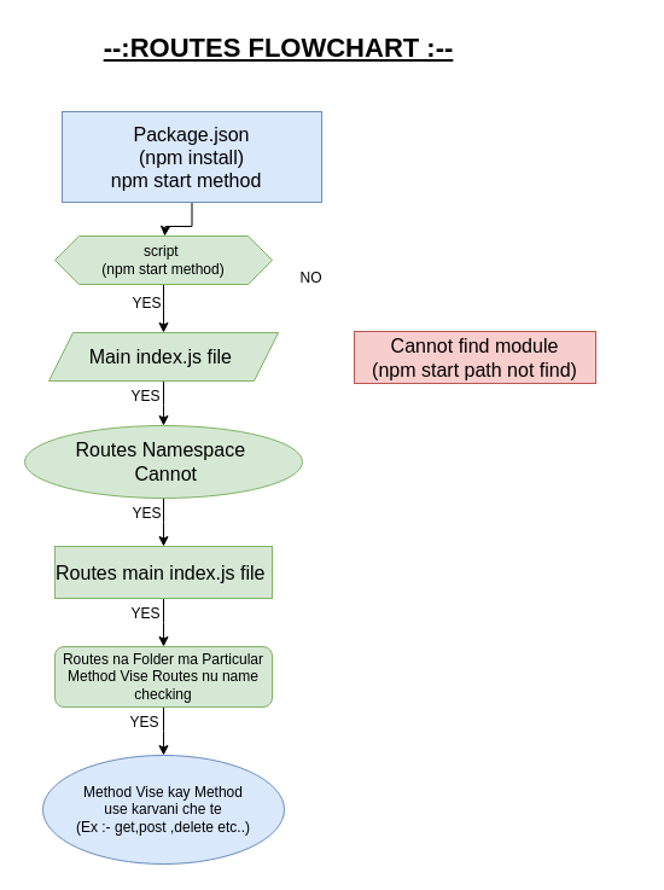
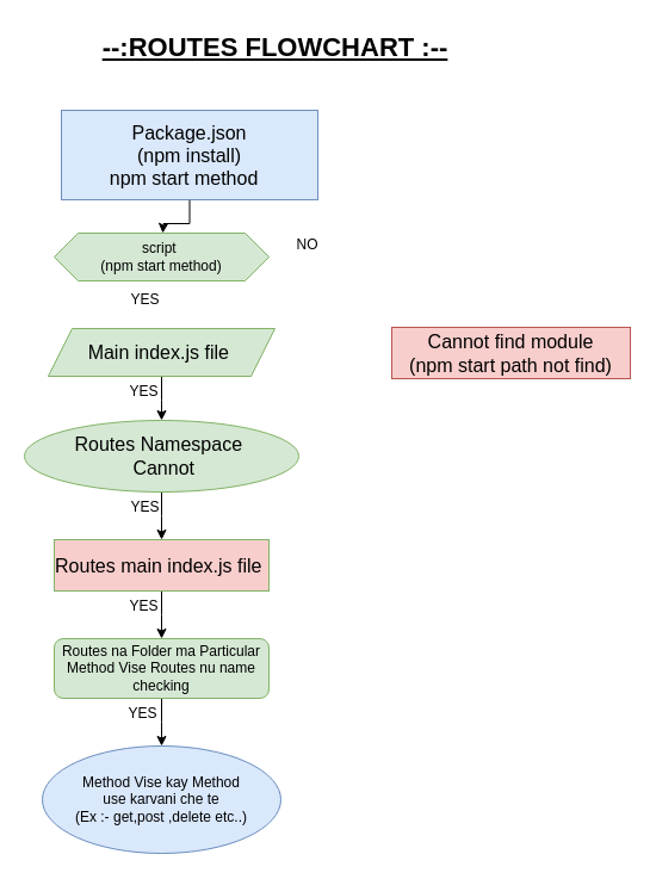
  <mxCell id="0" />
  <mxCell id="1" parent="0" />
  <mxCell id="2" style="edgeStyle=orthogonalEdgeStyle;rounded=0;orthogonalLoop=1;jettySize=auto;html=1;" edge="1" parent="1" source="3"><mxGeometry relative="1" as="geometry"><mxPoint x="136" y="195" as="targetPoint" /></mxGeometry></mxCell>
  <mxCell id="3" value="&lt;font style=&quot;font-size: 16px;&quot;&gt;Package.json&lt;br&gt;(npm install)&lt;br&gt;npm start method&amp;nbsp;&amp;nbsp;&lt;/font&gt;" style="rounded=0;whiteSpace=wrap;html=1;fillColor=#dae8fc;strokeColor=#6c8ebf;" vertex="1" parent="1"><mxGeometry x="51" y="92" width="215" height="75" as="geometry" /></mxCell>
  <mxCell id="4" value="&lt;span style=&quot;font-size: 22px;&quot;&gt;&lt;b&gt;&lt;u&gt;--:ROUTES FLOWCHART :--&lt;/u&gt;&lt;/b&gt;&lt;/span&gt;" style="text;html=1;align=center;verticalAlign=middle;resizable=0;points=[];autosize=1;strokeColor=none;fillColor=none;" vertex="1" parent="1"><mxGeometry x="75" y="20" width="310" height="40" as="geometry" /></mxCell>
  <mxCell id="5" style="edgeStyle=orthogonalEdgeStyle;rounded=0;orthogonalLoop=1;jettySize=auto;html=1;" edge="1" parent="1" source="6"><mxGeometry relative="1" as="geometry"><mxPoint x="135" y="352" as="targetPoint" /></mxGeometry></mxCell>
  <mxCell id="6" value="&lt;font style=&quot;font-size: 16px;&quot;&gt;Main index.js file&amp;nbsp;&lt;/font&gt;" style="shape=parallelogram;perimeter=parallelogramPerimeter;whiteSpace=wrap;html=1;fixedSize=1;fillColor=#d5e8d4;strokeColor=#82b366;" vertex="1" parent="1"><mxGeometry x="40" y="275" width="190" height="40" as="geometry" /></mxCell>
- <mxCell id="7" value="&lt;font style=&quot;font-size: 16px;&quot;&gt;Cannot find module&lt;br&gt;(npm start path not find)&lt;br&gt;&lt;/font&gt;" style="rounded=0;whiteSpace=wrap;html=1;fillColor=#f8cecc;strokeColor=#b85450;" vertex="1" parent="1"><mxGeometry x="293" y="274" width="200" height="43" as="geometry" /></mxCell>
- <mxCell id="8" value="NO" style="text;html=1;align=center;verticalAlign=middle;resizable=0;points=[];autosize=1;strokeColor=none;fillColor=none;" vertex="1" parent="1"><mxGeometry x="237" y="215" width="40" height="30" as="geometry" /></mxCell>
+ <mxCell id="7" value="&lt;font style=&quot;font-size: 16px;&quot;&gt;Cannot find module&lt;br&gt;(npm start path not find)&lt;br&gt;&lt;/font&gt;" style="rounded=0;whiteSpace=wrap;html=1;fillColor=#f8cecc;strokeColor=#b85450;" vertex="1" parent="1"><mxGeometry x="328" y="274" width="200" height="43" as="geometry" /></mxCell>
+ <mxCell id="8" value="NO" style="text;html=1;align=center;verticalAlign=middle;resizable=0;points=[];autosize=1;strokeColor=none;fillColor=none;" vertex="1" parent="1"><mxGeometry x="237" y="190" width="40" height="30" as="geometry" /></mxCell>
  <mxCell id="9" value="YES&lt;br&gt;" style="text;html=1;align=center;verticalAlign=middle;resizable=0;points=[];autosize=1;strokeColor=none;fillColor=none;" vertex="1" parent="1"><mxGeometry x="96" y="236" width="50" height="30" as="geometry" /></mxCell>
  <mxCell id="10" style="edgeStyle=orthogonalEdgeStyle;rounded=0;orthogonalLoop=1;jettySize=auto;html=1;" edge="1" parent="1" source="11"><mxGeometry relative="1" as="geometry"><mxPoint x="135" y="452" as="targetPoint" /></mxGeometry></mxCell>
  <mxCell id="11" value="&lt;font style=&quot;font-size: 16px;&quot;&gt;Routes Namespace&amp;nbsp;&lt;br&gt;&amp;nbsp;Cannot&lt;br&gt;&lt;/font&gt;" style="ellipse;whiteSpace=wrap;html=1;fillColor=#d5e8d4;strokeColor=#82b366;" vertex="1" parent="1"><mxGeometry x="20" y="352" width="230" height="60" as="geometry" /></mxCell>
- <mxCell id="12" style="edgeStyle=orthogonalEdgeStyle;rounded=0;orthogonalLoop=1;jettySize=auto;html=1;entryX=0.5;entryY=0;entryDx=0;entryDy=0;" edge="1" parent="1" source="13" target="6"><mxGeometry relative="1" as="geometry" /></mxCell>
  <mxCell id="13" value="script&amp;nbsp;&lt;br&gt;(npm start method)" style="shape=hexagon;perimeter=hexagonPerimeter2;whiteSpace=wrap;html=1;fixedSize=1;fillColor=#d5e8d4;strokeColor=#82b366;" vertex="1" parent="1"><mxGeometry x="45" y="195" width="180" height="40" as="geometry" /></mxCell>
  <mxCell id="14" value="YES" style="text;html=1;align=center;verticalAlign=middle;resizable=0;points=[];autosize=1;strokeColor=none;fillColor=none;" vertex="1" parent="1"><mxGeometry x="95" y="313" width="50" height="30" as="geometry" /></mxCell>
  <mxCell id="15" value="YES" style="text;html=1;align=center;verticalAlign=middle;resizable=0;points=[];autosize=1;strokeColor=none;fillColor=none;" vertex="1" parent="1"><mxGeometry x="96" y="410" width="50" height="30" as="geometry" /></mxCell>
  <mxCell id="16" style="edgeStyle=orthogonalEdgeStyle;rounded=0;orthogonalLoop=1;jettySize=auto;html=1;" edge="1" parent="1" source="17"><mxGeometry relative="1" as="geometry"><mxPoint x="135" y="535" as="targetPoint" /></mxGeometry></mxCell>
- <mxCell id="17" value="&lt;span style=&quot;font-size: 16px;&quot;&gt;Routes main index.js file&amp;nbsp;&lt;/span&gt;" style="rounded=0;whiteSpace=wrap;html=1;fillColor=#d5e8d4;strokeColor=#82b366;" vertex="1" parent="1"><mxGeometry x="45" y="452" width="180" height="43" as="geometry" /></mxCell>
+ <mxCell id="17" value="&lt;span style=&quot;font-size: 16px;&quot;&gt;Routes main index.js file&amp;nbsp;&lt;/span&gt;" style="rounded=0;whiteSpace=wrap;html=1;fillColor=#f8cecc;strokeColor=#82b366;" vertex="1" parent="1"><mxGeometry x="45" y="452" width="180" height="43" as="geometry" /></mxCell>
  <mxCell id="18" style="edgeStyle=orthogonalEdgeStyle;rounded=0;orthogonalLoop=1;jettySize=auto;html=1;" edge="1" parent="1" source="19"><mxGeometry relative="1" as="geometry"><mxPoint x="135" y="625" as="targetPoint" /></mxGeometry></mxCell>
  <mxCell id="19" value="Routes na Folder ma Particular&lt;br&gt;Method Vise Routes nu name checking" style="rounded=1;whiteSpace=wrap;html=1;fillColor=#d5e8d4;strokeColor=#82b366;" vertex="1" parent="1"><mxGeometry x="45" y="535" width="180" height="50" as="geometry" /></mxCell>
  <mxCell id="20" value="YES" style="text;html=1;align=center;verticalAlign=middle;resizable=0;points=[];autosize=1;strokeColor=none;fillColor=none;" vertex="1" parent="1"><mxGeometry x="95" y="493" width="50" height="30" as="geometry" /></mxCell>
  <mxCell id="21" value="Method Vise kay Method &lt;br&gt;use karvani che te&lt;br&gt;(Ex :- get,post ,delete etc..)" style="ellipse;whiteSpace=wrap;html=1;fillColor=#dae8fc;strokeColor=#6c8ebf;" vertex="1" parent="1"><mxGeometry x="35" y="625" width="200" height="90" as="geometry" /></mxCell>
  <mxCell id="22" value="YES" style="text;html=1;align=center;verticalAlign=middle;resizable=0;points=[];autosize=1;strokeColor=none;fillColor=none;" vertex="1" parent="1"><mxGeometry x="94" y="583" width="50" height="30" as="geometry" /></mxCell>
